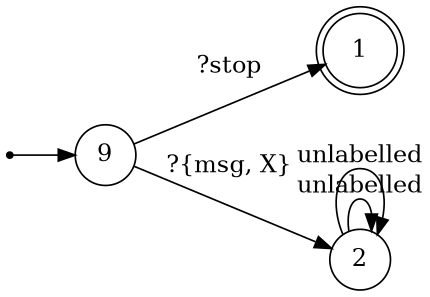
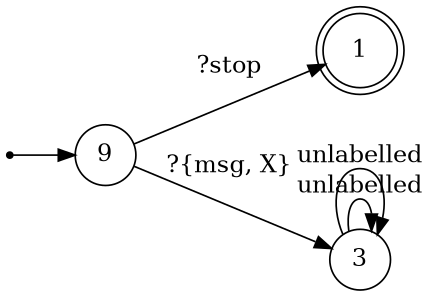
  digraph {
    rankdir=LR
    node [shape=circle]
    1 [shape=doublecircle]
    START [shape=point]
    n3 [label=9]
-   2
+   2 [label=3]
    START -> n3
    n3 -> 1 [label="?stop"]
    n3 -> 2 [label="?{msg, X}"]
    2 -> 2 [label=unlabelled]
    2 -> 2 [label=unlabelled]
  }
